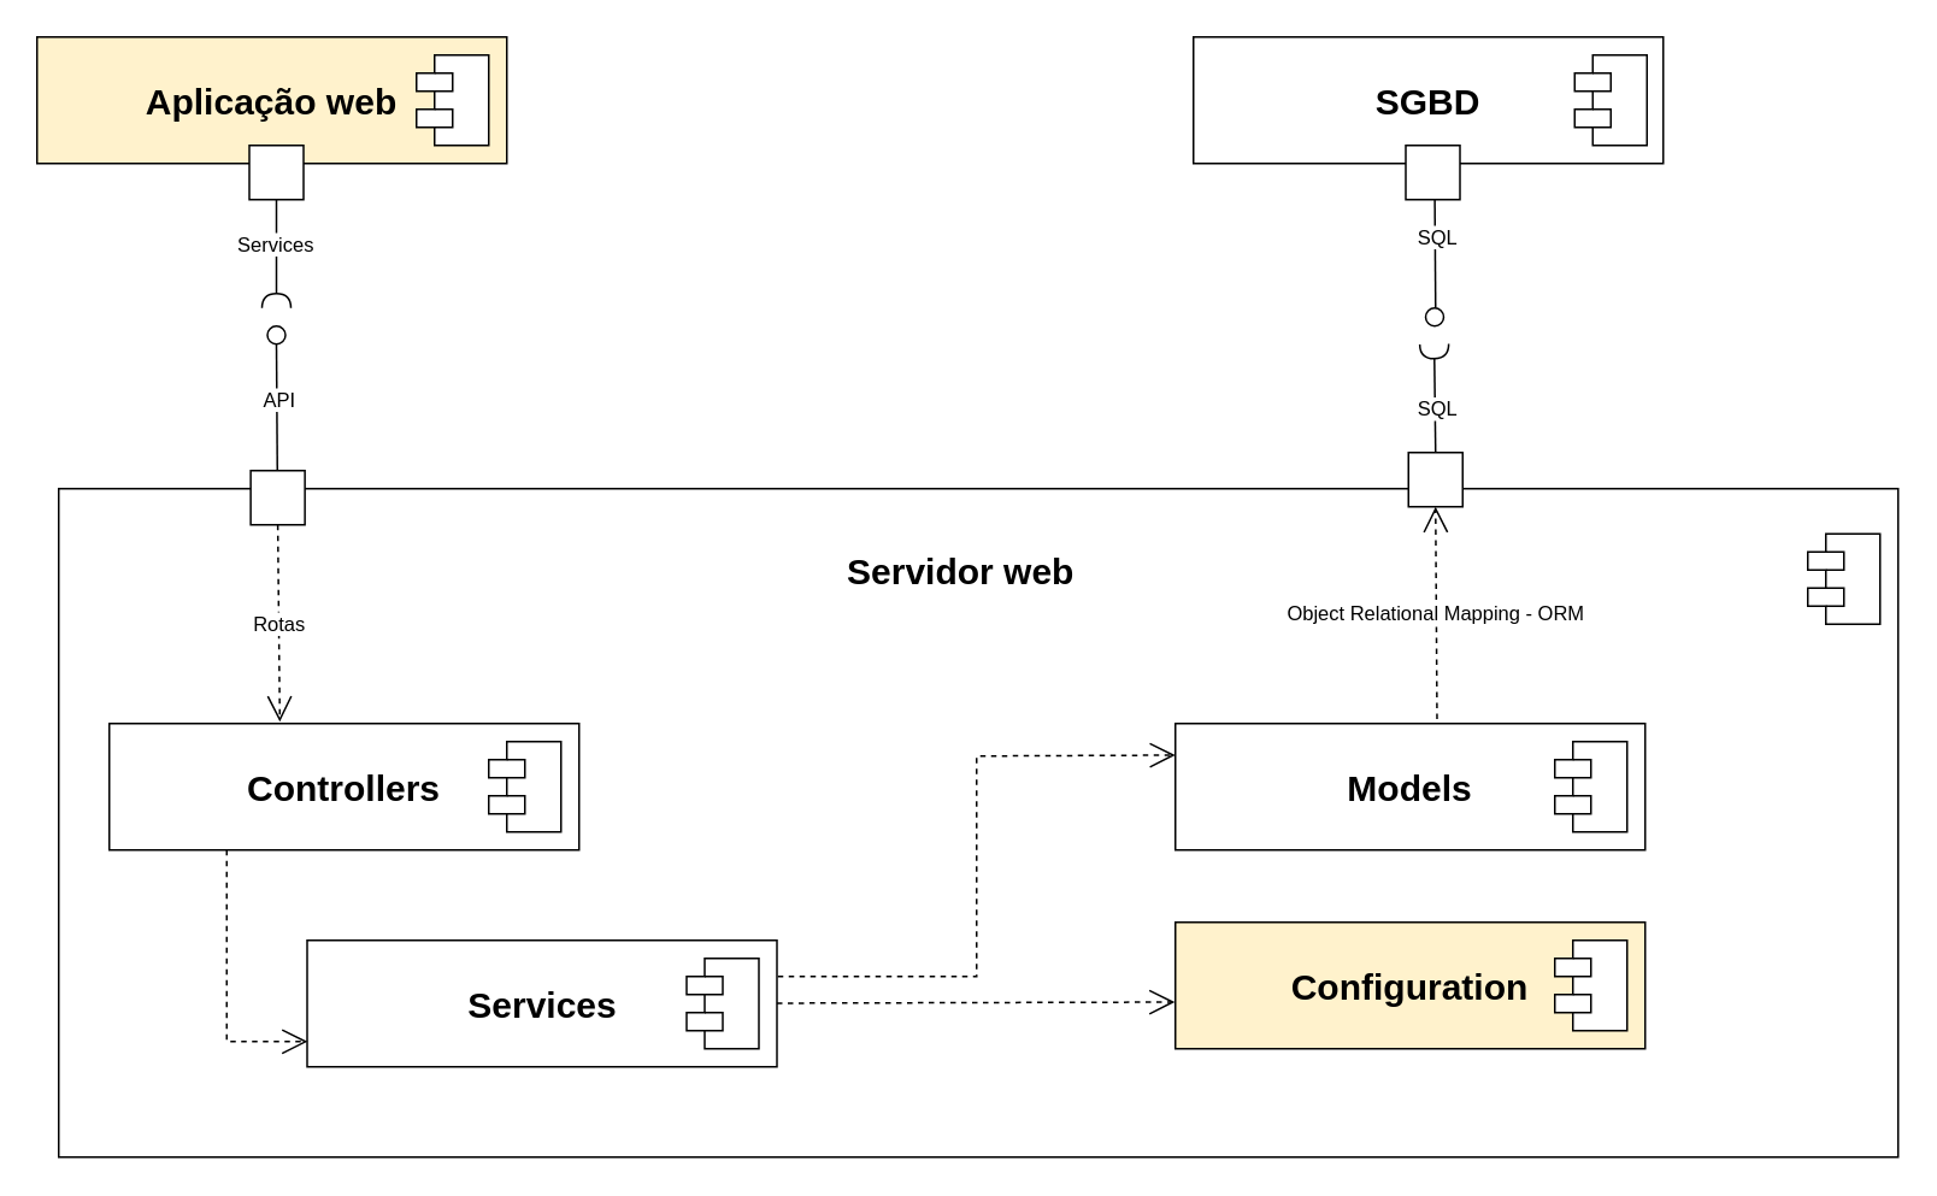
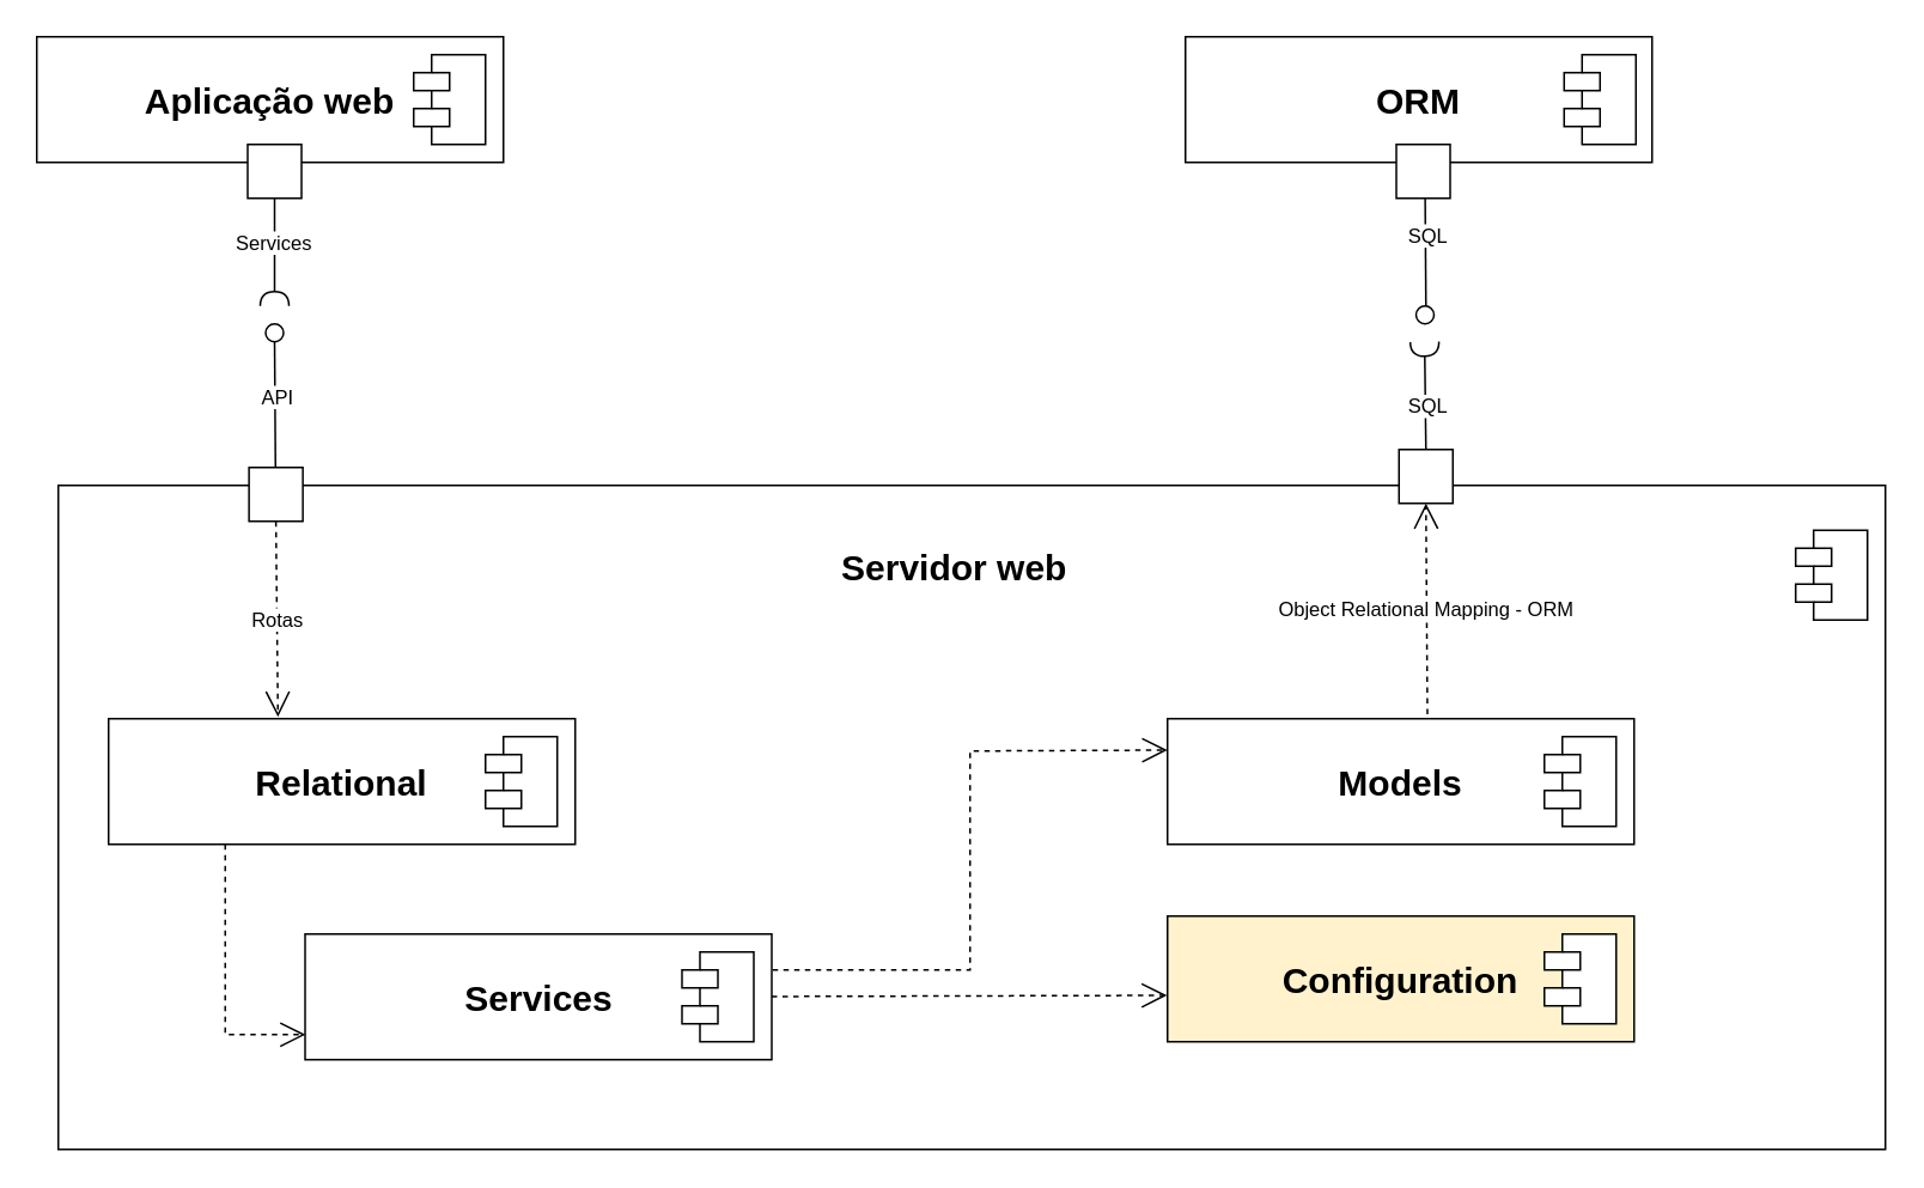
  <mxCell id="0" />
  <mxCell id="1" parent="0" />
  <mxCell id="2" value="" style="rounded=0;whiteSpace=wrap;html=1;" vertex="1" parent="1"><mxGeometry x="32" y="270" width="1018" height="370" as="geometry" /></mxCell>
- <mxCell id="3" value="&lt;font size=&quot;1&quot; style=&quot;&quot;&gt;&lt;b style=&quot;font-size: 20px;&quot;&gt;Aplicação web&lt;/b&gt;&lt;/font&gt;" style="rounded=0;whiteSpace=wrap;html=1;fillColor=#fff2cc;" vertex="1" parent="1"><mxGeometry x="20" y="20" width="260" height="70" as="geometry" /></mxCell>
+ <mxCell id="3" value="&lt;font size=&quot;1&quot; style=&quot;&quot;&gt;&lt;b style=&quot;font-size: 20px;&quot;&gt;Aplicação web&lt;/b&gt;&lt;/font&gt;" style="rounded=0;whiteSpace=wrap;html=1;" vertex="1" parent="1"><mxGeometry x="20" y="20" width="260" height="70" as="geometry" /></mxCell>
  <mxCell id="4" value="" style="rounded=0;whiteSpace=wrap;html=1;" vertex="1" parent="1"><mxGeometry x="137.5" y="80" width="30" height="30" as="geometry" /></mxCell>
  <mxCell id="5" value="" style="rounded=0;orthogonalLoop=1;jettySize=auto;html=1;endArrow=halfCircle;endFill=0;endSize=6;strokeWidth=1;sketch=0;fontSize=12;curved=1;exitX=0.5;exitY=1;exitDx=0;exitDy=0;" edge="1" parent="1" source="4"><mxGeometry relative="1" as="geometry"><mxPoint x="157.5" y="185" as="sourcePoint" /><mxPoint x="152.5" y="170" as="targetPoint" /></mxGeometry></mxCell>
  <mxCell id="6" value="Services" style="edgeLabel;html=1;align=center;verticalAlign=middle;resizable=0;points=[];" vertex="1" connectable="0" parent="5"><mxGeometry x="-0.214" y="-1" relative="1" as="geometry"><mxPoint as="offset" /></mxGeometry></mxCell>
  <mxCell id="7" value="" style="ellipse;whiteSpace=wrap;html=1;align=center;aspect=fixed;fillColor=none;strokeColor=none;resizable=0;perimeter=centerPerimeter;rotatable=0;allowArrows=0;points=[];outlineConnect=1;" vertex="1" parent="1"><mxGeometry x="132.5" y="180" width="10" height="10" as="geometry" /></mxCell>
  <mxCell id="8" value="" style="shape=module;align=left;spacingLeft=20;align=center;verticalAlign=top;whiteSpace=wrap;html=1;" vertex="1" parent="1"><mxGeometry x="230" y="30" width="40" height="50" as="geometry" /></mxCell>
  <mxCell id="9" value="" style="ellipse;whiteSpace=wrap;html=1;aspect=fixed;" vertex="1" parent="1"><mxGeometry x="147.5" y="180" width="10" height="10" as="geometry" /></mxCell>
  <mxCell id="10" value="" style="rounded=0;whiteSpace=wrap;html=1;" vertex="1" parent="1"><mxGeometry x="138.25" y="260" width="30" height="30" as="geometry" /></mxCell>
  <mxCell id="11" value="" style="endArrow=none;html=1;rounded=0;entryX=0.5;entryY=1;entryDx=0;entryDy=0;" edge="1" parent="1" target="9"><mxGeometry width="50" height="50" relative="1" as="geometry"><mxPoint x="153" y="260" as="sourcePoint" /><mxPoint x="170" y="170" as="targetPoint" /></mxGeometry></mxCell>
  <mxCell id="12" value="API" style="edgeLabel;html=1;align=center;verticalAlign=middle;resizable=0;points=[];" vertex="1" connectable="0" parent="11"><mxGeometry x="0.128" y="-1" relative="1" as="geometry"><mxPoint as="offset" /></mxGeometry></mxCell>
  <mxCell id="13" value="&lt;font style=&quot;font-size: 20px;&quot;&gt;&lt;b&gt;Servidor web&lt;/b&gt;&lt;/font&gt;" style="text;html=1;align=center;verticalAlign=middle;resizable=0;points=[];autosize=1;strokeColor=none;fillColor=none;" vertex="1" parent="1"><mxGeometry x="456" y="295" width="150" height="40" as="geometry" /></mxCell>
  <mxCell id="14" value="" style="group" vertex="1" connectable="0" parent="1"><mxGeometry x="60" y="400" width="260" height="70" as="geometry" /></mxCell>
- <mxCell id="15" value="&lt;font size=&quot;1&quot; style=&quot;&quot;&gt;&lt;b style=&quot;font-size: 20px;&quot;&gt;Controllers&lt;/b&gt;&lt;/font&gt;" style="rounded=0;whiteSpace=wrap;html=1;" vertex="1" parent="14"><mxGeometry width="260" height="70" as="geometry" /></mxCell>
+ <mxCell id="15" value="&lt;font size=&quot;1&quot; style=&quot;&quot;&gt;&lt;b style=&quot;font-size: 20px;&quot;&gt;Relational&lt;/b&gt;&lt;/font&gt;" style="rounded=0;whiteSpace=wrap;html=1;" vertex="1" parent="14"><mxGeometry width="260" height="70" as="geometry" /></mxCell>
  <mxCell id="16" value="" style="shape=module;align=left;spacingLeft=20;align=center;verticalAlign=top;whiteSpace=wrap;html=1;" vertex="1" parent="14"><mxGeometry x="210" y="10" width="40" height="50" as="geometry" /></mxCell>
  <mxCell id="17" value="" style="group" vertex="1" connectable="0" parent="1"><mxGeometry x="169.5" y="520" width="260" height="70" as="geometry" /></mxCell>
  <mxCell id="18" value="&lt;font size=&quot;1&quot; style=&quot;&quot;&gt;&lt;b style=&quot;font-size: 20px;&quot;&gt;Services&lt;/b&gt;&lt;/font&gt;" style="rounded=0;whiteSpace=wrap;html=1;" vertex="1" parent="17"><mxGeometry width="260" height="70" as="geometry" /></mxCell>
  <mxCell id="19" value="" style="shape=module;align=left;spacingLeft=20;align=center;verticalAlign=top;whiteSpace=wrap;html=1;" vertex="1" parent="17"><mxGeometry x="210" y="10" width="40" height="50" as="geometry" /></mxCell>
  <mxCell id="20" value="" style="group" vertex="1" connectable="0" parent="1"><mxGeometry x="650" y="510" width="260" height="70" as="geometry" /></mxCell>
  <mxCell id="21" value="&lt;b style=&quot;font-size: 20px;&quot;&gt;Configuration&lt;/b&gt;" style="rounded=0;whiteSpace=wrap;html=1;fillColor=#fff2cc;" vertex="1" parent="20"><mxGeometry width="260" height="70" as="geometry" /></mxCell>
  <mxCell id="22" value="" style="shape=module;align=left;spacingLeft=20;align=center;verticalAlign=top;whiteSpace=wrap;html=1;" vertex="1" parent="20"><mxGeometry x="210" y="10" width="40" height="50" as="geometry" /></mxCell>
  <mxCell id="23" value="" style="shape=module;align=left;spacingLeft=20;align=center;verticalAlign=top;whiteSpace=wrap;html=1;" vertex="1" parent="1"><mxGeometry x="1000" y="295" width="40" height="50" as="geometry" /></mxCell>
  <mxCell id="24" value="" style="group" vertex="1" connectable="0" parent="1"><mxGeometry x="650" y="400" width="260" height="70" as="geometry" /></mxCell>
  <mxCell id="25" value="&lt;b style=&quot;font-size: 20px;&quot;&gt;Models&lt;/b&gt;" style="rounded=0;whiteSpace=wrap;html=1;" vertex="1" parent="24"><mxGeometry width="260" height="70" as="geometry" /></mxCell>
  <mxCell id="26" value="" style="shape=module;align=left;spacingLeft=20;align=center;verticalAlign=top;whiteSpace=wrap;html=1;" vertex="1" parent="24"><mxGeometry x="210" y="10" width="40" height="50" as="geometry" /></mxCell>
  <mxCell id="27" value="" style="rounded=0;whiteSpace=wrap;html=1;" vertex="1" parent="1"><mxGeometry x="779" y="250" width="30" height="30" as="geometry" /></mxCell>
- <mxCell id="28" value="&lt;font size=&quot;1&quot; style=&quot;&quot;&gt;&lt;b style=&quot;font-size: 20px;&quot;&gt;SGBD&lt;/b&gt;&lt;/font&gt;" style="rounded=0;whiteSpace=wrap;html=1;" vertex="1" parent="1"><mxGeometry x="660" y="20" width="260" height="70" as="geometry" /></mxCell>
+ <mxCell id="28" value="&lt;font size=&quot;1&quot; style=&quot;&quot;&gt;&lt;b style=&quot;font-size: 20px;&quot;&gt;ORM&lt;/b&gt;&lt;/font&gt;" style="rounded=0;whiteSpace=wrap;html=1;" vertex="1" parent="1"><mxGeometry x="660" y="20" width="260" height="70" as="geometry" /></mxCell>
  <mxCell id="29" value="" style="ellipse;whiteSpace=wrap;html=1;align=center;aspect=fixed;fillColor=none;strokeColor=none;resizable=0;perimeter=centerPerimeter;rotatable=0;allowArrows=0;points=[];outlineConnect=1;" vertex="1" parent="1"><mxGeometry x="773.5" y="170" width="10" height="10" as="geometry" /></mxCell>
  <mxCell id="30" value="" style="shape=module;align=left;spacingLeft=20;align=center;verticalAlign=top;whiteSpace=wrap;html=1;" vertex="1" parent="1"><mxGeometry x="871" y="30" width="40" height="50" as="geometry" /></mxCell>
  <mxCell id="31" value="" style="ellipse;whiteSpace=wrap;html=1;aspect=fixed;" vertex="1" parent="1"><mxGeometry x="788.5" y="170" width="10" height="10" as="geometry" /></mxCell>
  <mxCell id="32" value="" style="endArrow=none;html=1;rounded=0;entryX=0.5;entryY=1;entryDx=0;entryDy=0;" edge="1" parent="1"><mxGeometry width="50" height="50" relative="1" as="geometry"><mxPoint x="794" y="170" as="sourcePoint" /><mxPoint x="793.5" y="100" as="targetPoint" /></mxGeometry></mxCell>
  <mxCell id="33" value="SQL" style="edgeLabel;html=1;align=center;verticalAlign=middle;resizable=0;points=[];" vertex="1" connectable="0" parent="32"><mxGeometry x="0.128" y="-1" relative="1" as="geometry"><mxPoint as="offset" /></mxGeometry></mxCell>
  <mxCell id="34" value="" style="rounded=0;orthogonalLoop=1;jettySize=auto;html=1;endArrow=halfCircle;endFill=0;endSize=6;strokeWidth=1;sketch=0;fontSize=12;curved=1;exitX=0.5;exitY=0;exitDx=0;exitDy=0;" edge="1" parent="1" source="27"><mxGeometry relative="1" as="geometry"><mxPoint x="793.26" y="240" as="sourcePoint" /><mxPoint x="793.26" y="190" as="targetPoint" /></mxGeometry></mxCell>
  <mxCell id="35" value="SQL" style="edgeLabel;html=1;align=center;verticalAlign=middle;resizable=0;points=[];" vertex="1" connectable="0" parent="34"><mxGeometry x="-0.214" y="-1" relative="1" as="geometry"><mxPoint as="offset" /></mxGeometry></mxCell>
  <mxCell id="36" value="" style="endArrow=open;endSize=12;dashed=1;html=1;rounded=0;exitX=0.25;exitY=1;exitDx=0;exitDy=0;entryX=0.001;entryY=0.801;entryDx=0;entryDy=0;entryPerimeter=0;" edge="1" parent="1" source="15" target="18"><mxGeometry width="160" relative="1" as="geometry"><mxPoint x="132.5" y="480" as="sourcePoint" /><mxPoint x="150" y="576" as="targetPoint" /><Array as="points"><mxPoint x="125" y="576" /></Array></mxGeometry></mxCell>
  <mxCell id="37" value="" style="endArrow=open;endSize=12;dashed=1;html=1;rounded=0;entryX=-0.001;entryY=0.631;entryDx=0;entryDy=0;entryPerimeter=0;" edge="1" parent="1" target="21"><mxGeometry width="160" relative="1" as="geometry"><mxPoint x="429.5" y="554.8" as="sourcePoint" /><mxPoint x="589.5" y="554.8" as="targetPoint" /></mxGeometry></mxCell>
  <mxCell id="38" value="" style="endArrow=open;endSize=12;dashed=1;html=1;rounded=0;entryX=0;entryY=0.25;entryDx=0;entryDy=0;" edge="1" parent="1" target="25"><mxGeometry width="160" relative="1" as="geometry"><mxPoint x="430" y="540" as="sourcePoint" /><mxPoint x="590" y="540" as="targetPoint" /><Array as="points"><mxPoint x="540" y="540" /><mxPoint x="540" y="418" /></Array></mxGeometry></mxCell>
  <mxCell id="39" value="Object Relational Mapping - ORM" style="endArrow=open;endSize=12;dashed=1;html=1;rounded=0;entryX=0.5;entryY=1;entryDx=0;entryDy=0;exitX=0.557;exitY=-0.035;exitDx=0;exitDy=0;exitPerimeter=0;" edge="1" parent="1" source="25" target="27"><mxGeometry width="160" relative="1" as="geometry"><mxPoint x="730" y="360" as="sourcePoint" /><mxPoint x="890" y="360" as="targetPoint" /></mxGeometry></mxCell>
  <mxCell id="40" value="Rotas" style="endArrow=open;endSize=12;dashed=1;html=1;rounded=0;exitX=0.5;exitY=1;exitDx=0;exitDy=0;entryX=0.363;entryY=-0.014;entryDx=0;entryDy=0;entryPerimeter=0;" edge="1" parent="1"><mxGeometry width="160" relative="1" as="geometry"><mxPoint x="153.25" y="290" as="sourcePoint" /><mxPoint x="154.38" y="399.02" as="targetPoint" /></mxGeometry></mxCell>
  <mxCell id="41" value="" style="rounded=0;whiteSpace=wrap;html=1;" vertex="1" parent="1"><mxGeometry x="777.5" y="80" width="30" height="30" as="geometry" /></mxCell>
